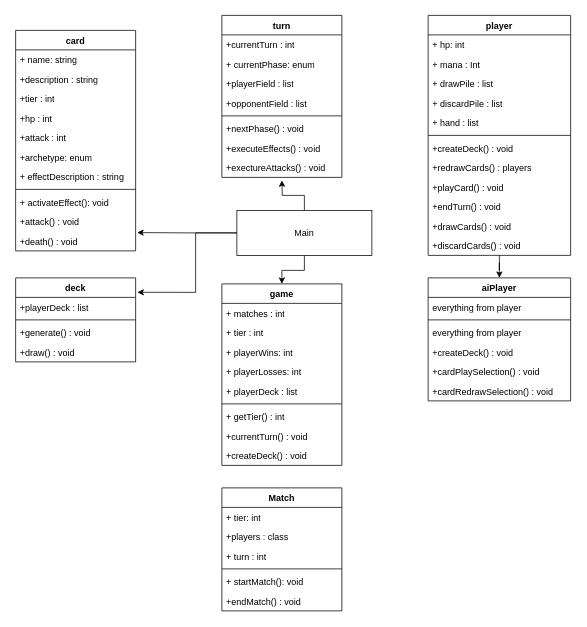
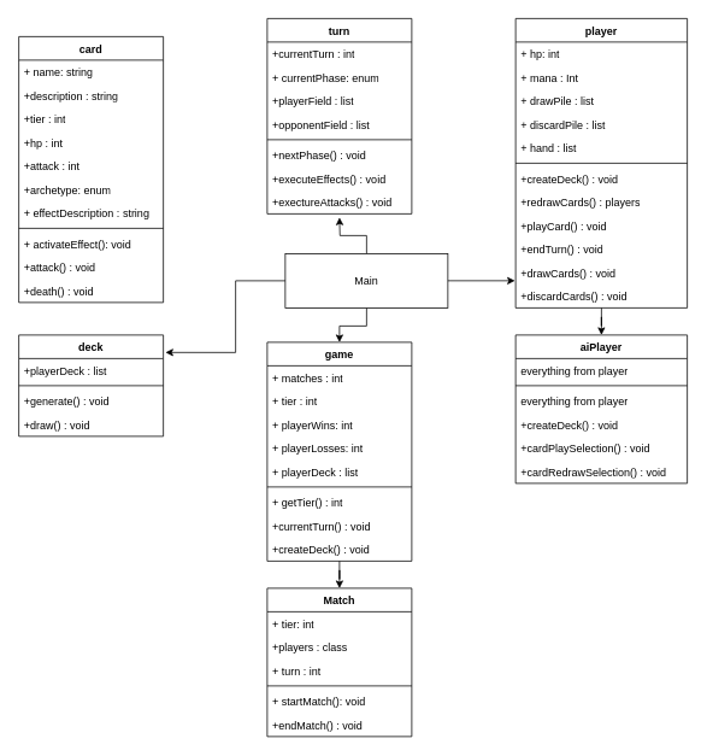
  <mxCell id="0" />
  <mxCell id="1" parent="0" />
  <mxCell id="2" style="edgeStyle=orthogonalEdgeStyle;rounded=0;orthogonalLoop=1;jettySize=auto;html=1;" edge="1" parent="1" source="4"><mxGeometry relative="1" as="geometry"><mxPoint x="375" y="240" as="targetPoint" /></mxGeometry></mxCell>
  <mxCell id="3" style="edgeStyle=orthogonalEdgeStyle;rounded=0;orthogonalLoop=1;jettySize=auto;html=1;entryX=0.5;entryY=0;entryDx=0;entryDy=0;" edge="1" parent="1" source="4" target="46"><mxGeometry relative="1" as="geometry" /></mxCell>
  <mxCell id="4" value="&lt;div&gt;Main&lt;/div&gt;" style="rounded=0;whiteSpace=wrap;html=1;" vertex="1" parent="1"><mxGeometry x="315" y="280" width="180" height="60" as="geometry" /></mxCell>
  <mxCell id="5" value="card" style="swimlane;fontStyle=1;align=center;verticalAlign=top;childLayout=stackLayout;horizontal=1;startSize=26;horizontalStack=0;resizeParent=1;resizeParentMax=0;resizeLast=0;collapsible=1;marginBottom=0;whiteSpace=wrap;html=1;" vertex="1" parent="1"><mxGeometry x="20" y="40" width="160" height="294" as="geometry" /></mxCell>
  <mxCell id="6" value="+ name: string" style="text;strokeColor=none;fillColor=none;align=left;verticalAlign=top;spacingLeft=4;spacingRight=4;overflow=hidden;rotatable=0;points=[[0,0.5],[1,0.5]];portConstraint=eastwest;whiteSpace=wrap;html=1;" vertex="1" parent="5"><mxGeometry y="26" width="160" height="26" as="geometry" /></mxCell>
  <mxCell id="7" value="+description : string" style="text;strokeColor=none;fillColor=none;align=left;verticalAlign=top;spacingLeft=4;spacingRight=4;overflow=hidden;rotatable=0;points=[[0,0.5],[1,0.5]];portConstraint=eastwest;whiteSpace=wrap;html=1;" vertex="1" parent="5"><mxGeometry y="52" width="160" height="26" as="geometry" /></mxCell>
  <mxCell id="8" value="+tier : int" style="text;strokeColor=none;fillColor=none;align=left;verticalAlign=top;spacingLeft=4;spacingRight=4;overflow=hidden;rotatable=0;points=[[0,0.5],[1,0.5]];portConstraint=eastwest;whiteSpace=wrap;html=1;" vertex="1" parent="5"><mxGeometry y="78" width="160" height="26" as="geometry" /></mxCell>
  <mxCell id="9" value="+hp : int" style="text;strokeColor=none;fillColor=none;align=left;verticalAlign=top;spacingLeft=4;spacingRight=4;overflow=hidden;rotatable=0;points=[[0,0.5],[1,0.5]];portConstraint=eastwest;whiteSpace=wrap;html=1;" vertex="1" parent="5"><mxGeometry y="104" width="160" height="26" as="geometry" /></mxCell>
  <mxCell id="10" value="+attack : int" style="text;strokeColor=none;fillColor=none;align=left;verticalAlign=top;spacingLeft=4;spacingRight=4;overflow=hidden;rotatable=0;points=[[0,0.5],[1,0.5]];portConstraint=eastwest;whiteSpace=wrap;html=1;" vertex="1" parent="5"><mxGeometry y="130" width="160" height="26" as="geometry" /></mxCell>
  <mxCell id="11" value="+archetype: enum" style="text;strokeColor=none;fillColor=none;align=left;verticalAlign=top;spacingLeft=4;spacingRight=4;overflow=hidden;rotatable=0;points=[[0,0.5],[1,0.5]];portConstraint=eastwest;whiteSpace=wrap;html=1;" vertex="1" parent="5"><mxGeometry y="156" width="160" height="26" as="geometry" /></mxCell>
  <mxCell id="12" value="+ effectDescription : string" style="text;strokeColor=none;fillColor=none;align=left;verticalAlign=top;spacingLeft=4;spacingRight=4;overflow=hidden;rotatable=0;points=[[0,0.5],[1,0.5]];portConstraint=eastwest;whiteSpace=wrap;html=1;" vertex="1" parent="5"><mxGeometry y="182" width="160" height="26" as="geometry" /></mxCell>
  <mxCell id="13" value="" style="line;strokeWidth=1;fillColor=none;align=left;verticalAlign=middle;spacingTop=-1;spacingLeft=3;spacingRight=3;rotatable=0;labelPosition=right;points=[];portConstraint=eastwest;strokeColor=inherit;" vertex="1" parent="5"><mxGeometry y="208" width="160" height="8" as="geometry" /></mxCell>
  <mxCell id="14" value="+ activateEffect(): void" style="text;strokeColor=none;fillColor=none;align=left;verticalAlign=top;spacingLeft=4;spacingRight=4;overflow=hidden;rotatable=0;points=[[0,0.5],[1,0.5]];portConstraint=eastwest;whiteSpace=wrap;html=1;" vertex="1" parent="5"><mxGeometry y="216" width="160" height="26" as="geometry" /></mxCell>
  <mxCell id="15" value="+attack() : void" style="text;strokeColor=none;fillColor=none;align=left;verticalAlign=top;spacingLeft=4;spacingRight=4;overflow=hidden;rotatable=0;points=[[0,0.5],[1,0.5]];portConstraint=eastwest;whiteSpace=wrap;html=1;" vertex="1" parent="5"><mxGeometry y="242" width="160" height="26" as="geometry" /></mxCell>
  <mxCell id="16" value="+death() : void" style="text;strokeColor=none;fillColor=none;align=left;verticalAlign=top;spacingLeft=4;spacingRight=4;overflow=hidden;rotatable=0;points=[[0,0.5],[1,0.5]];portConstraint=eastwest;whiteSpace=wrap;html=1;" vertex="1" parent="5"><mxGeometry y="268" width="160" height="26" as="geometry" /></mxCell>
  <mxCell id="17" value="turn" style="swimlane;fontStyle=1;align=center;verticalAlign=top;childLayout=stackLayout;horizontal=1;startSize=26;horizontalStack=0;resizeParent=1;resizeParentMax=0;resizeLast=0;collapsible=1;marginBottom=0;whiteSpace=wrap;html=1;" vertex="1" parent="1"><mxGeometry x="295" y="20" width="160" height="216" as="geometry" /></mxCell>
  <mxCell id="18" value="+currentTurn : int" style="text;strokeColor=none;fillColor=none;align=left;verticalAlign=top;spacingLeft=4;spacingRight=4;overflow=hidden;rotatable=0;points=[[0,0.5],[1,0.5]];portConstraint=eastwest;whiteSpace=wrap;html=1;" vertex="1" parent="17"><mxGeometry y="26" width="160" height="26" as="geometry" /></mxCell>
  <mxCell id="19" value="+ currentPhase: enum" style="text;strokeColor=none;fillColor=none;align=left;verticalAlign=top;spacingLeft=4;spacingRight=4;overflow=hidden;rotatable=0;points=[[0,0.5],[1,0.5]];portConstraint=eastwest;whiteSpace=wrap;html=1;" vertex="1" parent="17"><mxGeometry y="52" width="160" height="26" as="geometry" /></mxCell>
  <mxCell id="20" value="+playerField : list" style="text;strokeColor=none;fillColor=none;align=left;verticalAlign=top;spacingLeft=4;spacingRight=4;overflow=hidden;rotatable=0;points=[[0,0.5],[1,0.5]];portConstraint=eastwest;whiteSpace=wrap;html=1;" vertex="1" parent="17"><mxGeometry y="78" width="160" height="26" as="geometry" /></mxCell>
  <mxCell id="21" value="+opponentField : list" style="text;strokeColor=none;fillColor=none;align=left;verticalAlign=top;spacingLeft=4;spacingRight=4;overflow=hidden;rotatable=0;points=[[0,0.5],[1,0.5]];portConstraint=eastwest;whiteSpace=wrap;html=1;" vertex="1" parent="17"><mxGeometry y="104" width="160" height="26" as="geometry" /></mxCell>
  <mxCell id="22" value="" style="line;strokeWidth=1;fillColor=none;align=left;verticalAlign=middle;spacingTop=-1;spacingLeft=3;spacingRight=3;rotatable=0;labelPosition=right;points=[];portConstraint=eastwest;strokeColor=inherit;" vertex="1" parent="17"><mxGeometry y="130" width="160" height="8" as="geometry" /></mxCell>
  <mxCell id="23" value="+nextPhase() : void" style="text;strokeColor=none;fillColor=none;align=left;verticalAlign=top;spacingLeft=4;spacingRight=4;overflow=hidden;rotatable=0;points=[[0,0.5],[1,0.5]];portConstraint=eastwest;whiteSpace=wrap;html=1;" vertex="1" parent="17"><mxGeometry y="138" width="160" height="26" as="geometry" /></mxCell>
  <mxCell id="24" value="+executeEffects() : void" style="text;strokeColor=none;fillColor=none;align=left;verticalAlign=top;spacingLeft=4;spacingRight=4;overflow=hidden;rotatable=0;points=[[0,0.5],[1,0.5]];portConstraint=eastwest;whiteSpace=wrap;html=1;" vertex="1" parent="17"><mxGeometry y="164" width="160" height="26" as="geometry" /></mxCell>
  <mxCell id="25" value="+exectureAttacks() : void" style="text;strokeColor=none;fillColor=none;align=left;verticalAlign=top;spacingLeft=4;spacingRight=4;overflow=hidden;rotatable=0;points=[[0,0.5],[1,0.5]];portConstraint=eastwest;whiteSpace=wrap;html=1;" vertex="1" parent="17"><mxGeometry y="190" width="160" height="26" as="geometry" /></mxCell>
  <mxCell id="26" style="edgeStyle=orthogonalEdgeStyle;rounded=0;orthogonalLoop=1;jettySize=auto;html=1;entryX=0.5;entryY=0;entryDx=0;entryDy=0;" edge="1" parent="1" source="27" target="63"><mxGeometry relative="1" as="geometry" /></mxCell>
  <mxCell id="27" value="player" style="swimlane;fontStyle=1;align=center;verticalAlign=top;childLayout=stackLayout;horizontal=1;startSize=26;horizontalStack=0;resizeParent=1;resizeParentMax=0;resizeLast=0;collapsible=1;marginBottom=0;whiteSpace=wrap;html=1;" vertex="1" parent="1"><mxGeometry x="570" y="20" width="190" height="320" as="geometry" /></mxCell>
  <mxCell id="28" value="+ hp: int" style="text;strokeColor=none;fillColor=none;align=left;verticalAlign=top;spacingLeft=4;spacingRight=4;overflow=hidden;rotatable=0;points=[[0,0.5],[1,0.5]];portConstraint=eastwest;whiteSpace=wrap;html=1;" vertex="1" parent="27"><mxGeometry y="26" width="190" height="26" as="geometry" /></mxCell>
  <mxCell id="29" value="+ mana : Int" style="text;strokeColor=none;fillColor=none;align=left;verticalAlign=top;spacingLeft=4;spacingRight=4;overflow=hidden;rotatable=0;points=[[0,0.5],[1,0.5]];portConstraint=eastwest;whiteSpace=wrap;html=1;" vertex="1" parent="27"><mxGeometry y="52" width="190" height="26" as="geometry" /></mxCell>
  <mxCell id="30" value="+ drawPile : list" style="text;strokeColor=none;fillColor=none;align=left;verticalAlign=top;spacingLeft=4;spacingRight=4;overflow=hidden;rotatable=0;points=[[0,0.5],[1,0.5]];portConstraint=eastwest;whiteSpace=wrap;html=1;" vertex="1" parent="27"><mxGeometry y="78" width="190" height="26" as="geometry" /></mxCell>
  <mxCell id="31" value="+ discardPile : list" style="text;strokeColor=none;fillColor=none;align=left;verticalAlign=top;spacingLeft=4;spacingRight=4;overflow=hidden;rotatable=0;points=[[0,0.5],[1,0.5]];portConstraint=eastwest;whiteSpace=wrap;html=1;" vertex="1" parent="27"><mxGeometry y="104" width="190" height="26" as="geometry" /></mxCell>
  <mxCell id="32" value="+ hand : list" style="text;strokeColor=none;fillColor=none;align=left;verticalAlign=top;spacingLeft=4;spacingRight=4;overflow=hidden;rotatable=0;points=[[0,0.5],[1,0.5]];portConstraint=eastwest;whiteSpace=wrap;html=1;" vertex="1" parent="27"><mxGeometry y="130" width="190" height="26" as="geometry" /></mxCell>
  <mxCell id="33" value="" style="line;strokeWidth=1;fillColor=none;align=left;verticalAlign=middle;spacingTop=-1;spacingLeft=3;spacingRight=3;rotatable=0;labelPosition=right;points=[];portConstraint=eastwest;strokeColor=inherit;" vertex="1" parent="27"><mxGeometry y="156" width="190" height="8" as="geometry" /></mxCell>
  <mxCell id="34" value="+createDeck() : void" style="text;strokeColor=none;fillColor=none;align=left;verticalAlign=top;spacingLeft=4;spacingRight=4;overflow=hidden;rotatable=0;points=[[0,0.5],[1,0.5]];portConstraint=eastwest;whiteSpace=wrap;html=1;" vertex="1" parent="27"><mxGeometry y="164" width="190" height="26" as="geometry" /></mxCell>
  <mxCell id="35" value="+redrawCards() : players" style="text;strokeColor=none;fillColor=none;align=left;verticalAlign=top;spacingLeft=4;spacingRight=4;overflow=hidden;rotatable=0;points=[[0,0.5],[1,0.5]];portConstraint=eastwest;whiteSpace=wrap;html=1;" vertex="1" parent="27"><mxGeometry y="190" width="190" height="26" as="geometry" /></mxCell>
  <mxCell id="36" value="+playCard() : void" style="text;strokeColor=none;fillColor=none;align=left;verticalAlign=top;spacingLeft=4;spacingRight=4;overflow=hidden;rotatable=0;points=[[0,0.5],[1,0.5]];portConstraint=eastwest;whiteSpace=wrap;html=1;" vertex="1" parent="27"><mxGeometry y="216" width="190" height="26" as="geometry" /></mxCell>
  <mxCell id="37" value="+endTurn() : void" style="text;strokeColor=none;fillColor=none;align=left;verticalAlign=top;spacingLeft=4;spacingRight=4;overflow=hidden;rotatable=0;points=[[0,0.5],[1,0.5]];portConstraint=eastwest;whiteSpace=wrap;html=1;" vertex="1" parent="27"><mxGeometry y="242" width="190" height="26" as="geometry" /></mxCell>
  <mxCell id="38" value="+drawCards() : void" style="text;strokeColor=none;fillColor=none;align=left;verticalAlign=top;spacingLeft=4;spacingRight=4;overflow=hidden;rotatable=0;points=[[0,0.5],[1,0.5]];portConstraint=eastwest;whiteSpace=wrap;html=1;" vertex="1" parent="27"><mxGeometry y="268" width="190" height="26" as="geometry" /></mxCell>
  <mxCell id="39" value="+discardCards() : void" style="text;strokeColor=none;fillColor=none;align=left;verticalAlign=top;spacingLeft=4;spacingRight=4;overflow=hidden;rotatable=0;points=[[0,0.5],[1,0.5]];portConstraint=eastwest;whiteSpace=wrap;html=1;" vertex="1" parent="27"><mxGeometry y="294" width="190" height="26" as="geometry" /></mxCell>
  <mxCell id="40" value="deck" style="swimlane;fontStyle=1;align=center;verticalAlign=top;childLayout=stackLayout;horizontal=1;startSize=26;horizontalStack=0;resizeParent=1;resizeParentMax=0;resizeLast=0;collapsible=1;marginBottom=0;whiteSpace=wrap;html=1;" vertex="1" parent="1"><mxGeometry x="20" y="370" width="160" height="112" as="geometry" /></mxCell>
  <mxCell id="41" value="+playerDeck : list" style="text;strokeColor=none;fillColor=none;align=left;verticalAlign=top;spacingLeft=4;spacingRight=4;overflow=hidden;rotatable=0;points=[[0,0.5],[1,0.5]];portConstraint=eastwest;whiteSpace=wrap;html=1;" vertex="1" parent="40"><mxGeometry y="26" width="160" height="26" as="geometry" /></mxCell>
  <mxCell id="42" value="" style="line;strokeWidth=1;fillColor=none;align=left;verticalAlign=middle;spacingTop=-1;spacingLeft=3;spacingRight=3;rotatable=0;labelPosition=right;points=[];portConstraint=eastwest;strokeColor=inherit;" vertex="1" parent="40"><mxGeometry y="52" width="160" height="8" as="geometry" /></mxCell>
  <mxCell id="43" value="+generate() : void" style="text;strokeColor=none;fillColor=none;align=left;verticalAlign=top;spacingLeft=4;spacingRight=4;overflow=hidden;rotatable=0;points=[[0,0.5],[1,0.5]];portConstraint=eastwest;whiteSpace=wrap;html=1;" vertex="1" parent="40"><mxGeometry y="60" width="160" height="26" as="geometry" /></mxCell>
  <mxCell id="44" value="+draw() : void" style="text;strokeColor=none;fillColor=none;align=left;verticalAlign=top;spacingLeft=4;spacingRight=4;overflow=hidden;rotatable=0;points=[[0,0.5],[1,0.5]];portConstraint=eastwest;whiteSpace=wrap;html=1;" vertex="1" parent="40"><mxGeometry y="86" width="160" height="26" as="geometry" /></mxCell>
+ <mxCell id="45" style="edgeStyle=orthogonalEdgeStyle;rounded=0;orthogonalLoop=1;jettySize=auto;html=1;entryX=0.5;entryY=0;entryDx=0;entryDy=0;" edge="1" parent="1" source="46" target="56"><mxGeometry relative="1" as="geometry" /></mxCell>
  <mxCell id="46" value="game" style="swimlane;fontStyle=1;align=center;verticalAlign=top;childLayout=stackLayout;horizontal=1;startSize=26;horizontalStack=0;resizeParent=1;resizeParentMax=0;resizeLast=0;collapsible=1;marginBottom=0;whiteSpace=wrap;html=1;" vertex="1" parent="1"><mxGeometry x="295" y="378" width="160" height="242" as="geometry" /></mxCell>
  <mxCell id="47" value="+ matches : int" style="text;strokeColor=none;fillColor=none;align=left;verticalAlign=top;spacingLeft=4;spacingRight=4;overflow=hidden;rotatable=0;points=[[0,0.5],[1,0.5]];portConstraint=eastwest;whiteSpace=wrap;html=1;" vertex="1" parent="46"><mxGeometry y="26" width="160" height="26" as="geometry" /></mxCell>
  <mxCell id="48" value="+ tier : int" style="text;strokeColor=none;fillColor=none;align=left;verticalAlign=top;spacingLeft=4;spacingRight=4;overflow=hidden;rotatable=0;points=[[0,0.5],[1,0.5]];portConstraint=eastwest;whiteSpace=wrap;html=1;" vertex="1" parent="46"><mxGeometry y="52" width="160" height="26" as="geometry" /></mxCell>
  <mxCell id="49" value="+ playerWins: int" style="text;strokeColor=none;fillColor=none;align=left;verticalAlign=top;spacingLeft=4;spacingRight=4;overflow=hidden;rotatable=0;points=[[0,0.5],[1,0.5]];portConstraint=eastwest;whiteSpace=wrap;html=1;" vertex="1" parent="46"><mxGeometry y="78" width="160" height="26" as="geometry" /></mxCell>
  <mxCell id="50" value="+ playerLosses: int" style="text;strokeColor=none;fillColor=none;align=left;verticalAlign=top;spacingLeft=4;spacingRight=4;overflow=hidden;rotatable=0;points=[[0,0.5],[1,0.5]];portConstraint=eastwest;whiteSpace=wrap;html=1;" vertex="1" parent="46"><mxGeometry y="104" width="160" height="26" as="geometry" /></mxCell>
  <mxCell id="51" value="+ playerDeck : list" style="text;strokeColor=none;fillColor=none;align=left;verticalAlign=top;spacingLeft=4;spacingRight=4;overflow=hidden;rotatable=0;points=[[0,0.5],[1,0.5]];portConstraint=eastwest;whiteSpace=wrap;html=1;" vertex="1" parent="46"><mxGeometry y="130" width="160" height="26" as="geometry" /></mxCell>
  <mxCell id="52" value="" style="line;strokeWidth=1;fillColor=none;align=left;verticalAlign=middle;spacingTop=-1;spacingLeft=3;spacingRight=3;rotatable=0;labelPosition=right;points=[];portConstraint=eastwest;strokeColor=inherit;" vertex="1" parent="46"><mxGeometry y="156" width="160" height="8" as="geometry" /></mxCell>
  <mxCell id="53" value="+ getTier() : int" style="text;strokeColor=none;fillColor=none;align=left;verticalAlign=top;spacingLeft=4;spacingRight=4;overflow=hidden;rotatable=0;points=[[0,0.5],[1,0.5]];portConstraint=eastwest;whiteSpace=wrap;html=1;" vertex="1" parent="46"><mxGeometry y="164" width="160" height="26" as="geometry" /></mxCell>
  <mxCell id="54" value="+currentTurn() : void" style="text;strokeColor=none;fillColor=none;align=left;verticalAlign=top;spacingLeft=4;spacingRight=4;overflow=hidden;rotatable=0;points=[[0,0.5],[1,0.5]];portConstraint=eastwest;whiteSpace=wrap;html=1;" vertex="1" parent="46"><mxGeometry y="190" width="160" height="26" as="geometry" /></mxCell>
  <mxCell id="55" value="+createDeck() : void" style="text;strokeColor=none;fillColor=none;align=left;verticalAlign=top;spacingLeft=4;spacingRight=4;overflow=hidden;rotatable=0;points=[[0,0.5],[1,0.5]];portConstraint=eastwest;whiteSpace=wrap;html=1;" vertex="1" parent="46"><mxGeometry y="216" width="160" height="26" as="geometry" /></mxCell>
  <mxCell id="56" value="Match" style="swimlane;fontStyle=1;align=center;verticalAlign=top;childLayout=stackLayout;horizontal=1;startSize=26;horizontalStack=0;resizeParent=1;resizeParentMax=0;resizeLast=0;collapsible=1;marginBottom=0;whiteSpace=wrap;html=1;" vertex="1" parent="1"><mxGeometry x="295" y="650" width="160" height="164" as="geometry" /></mxCell>
  <mxCell id="57" value="+ tier: int" style="text;strokeColor=none;fillColor=none;align=left;verticalAlign=top;spacingLeft=4;spacingRight=4;overflow=hidden;rotatable=0;points=[[0,0.5],[1,0.5]];portConstraint=eastwest;whiteSpace=wrap;html=1;" vertex="1" parent="56"><mxGeometry y="26" width="160" height="26" as="geometry" /></mxCell>
  <mxCell id="58" value="+players : class" style="text;strokeColor=none;fillColor=none;align=left;verticalAlign=top;spacingLeft=4;spacingRight=4;overflow=hidden;rotatable=0;points=[[0,0.5],[1,0.5]];portConstraint=eastwest;whiteSpace=wrap;html=1;" vertex="1" parent="56"><mxGeometry y="52" width="160" height="26" as="geometry" /></mxCell>
  <mxCell id="59" value="+ turn : int" style="text;strokeColor=none;fillColor=none;align=left;verticalAlign=top;spacingLeft=4;spacingRight=4;overflow=hidden;rotatable=0;points=[[0,0.5],[1,0.5]];portConstraint=eastwest;whiteSpace=wrap;html=1;" vertex="1" parent="56"><mxGeometry y="78" width="160" height="26" as="geometry" /></mxCell>
  <mxCell id="60" value="" style="line;strokeWidth=1;fillColor=none;align=left;verticalAlign=middle;spacingTop=-1;spacingLeft=3;spacingRight=3;rotatable=0;labelPosition=right;points=[];portConstraint=eastwest;strokeColor=inherit;" vertex="1" parent="56"><mxGeometry y="104" width="160" height="8" as="geometry" /></mxCell>
  <mxCell id="61" value="+ startMatch(): void" style="text;strokeColor=none;fillColor=none;align=left;verticalAlign=top;spacingLeft=4;spacingRight=4;overflow=hidden;rotatable=0;points=[[0,0.5],[1,0.5]];portConstraint=eastwest;whiteSpace=wrap;html=1;" vertex="1" parent="56"><mxGeometry y="112" width="160" height="26" as="geometry" /></mxCell>
  <mxCell id="62" value="+endMatch() : void" style="text;strokeColor=none;fillColor=none;align=left;verticalAlign=top;spacingLeft=4;spacingRight=4;overflow=hidden;rotatable=0;points=[[0,0.5],[1,0.5]];portConstraint=eastwest;whiteSpace=wrap;html=1;" vertex="1" parent="56"><mxGeometry y="138" width="160" height="26" as="geometry" /></mxCell>
  <mxCell id="63" value="aiPlayer" style="swimlane;fontStyle=1;align=center;verticalAlign=top;childLayout=stackLayout;horizontal=1;startSize=26;horizontalStack=0;resizeParent=1;resizeParentMax=0;resizeLast=0;collapsible=1;marginBottom=0;whiteSpace=wrap;html=1;" vertex="1" parent="1"><mxGeometry x="570" y="370" width="190" height="164" as="geometry" /></mxCell>
  <mxCell id="64" value="everything from player" style="text;strokeColor=none;fillColor=none;align=left;verticalAlign=top;spacingLeft=4;spacingRight=4;overflow=hidden;rotatable=0;points=[[0,0.5],[1,0.5]];portConstraint=eastwest;whiteSpace=wrap;html=1;" vertex="1" parent="63"><mxGeometry y="26" width="190" height="26" as="geometry" /></mxCell>
  <mxCell id="65" value="" style="line;strokeWidth=1;fillColor=none;align=left;verticalAlign=middle;spacingTop=-1;spacingLeft=3;spacingRight=3;rotatable=0;labelPosition=right;points=[];portConstraint=eastwest;strokeColor=inherit;" vertex="1" parent="63"><mxGeometry y="52" width="190" height="8" as="geometry" /></mxCell>
  <mxCell id="66" value="everything from player" style="text;strokeColor=none;fillColor=none;align=left;verticalAlign=top;spacingLeft=4;spacingRight=4;overflow=hidden;rotatable=0;points=[[0,0.5],[1,0.5]];portConstraint=eastwest;whiteSpace=wrap;html=1;" vertex="1" parent="63"><mxGeometry y="60" width="190" height="26" as="geometry" /></mxCell>
  <mxCell id="67" value="+createDeck() : void" style="text;strokeColor=none;fillColor=none;align=left;verticalAlign=top;spacingLeft=4;spacingRight=4;overflow=hidden;rotatable=0;points=[[0,0.5],[1,0.5]];portConstraint=eastwest;whiteSpace=wrap;html=1;" vertex="1" parent="63"><mxGeometry y="86" width="190" height="26" as="geometry" /></mxCell>
  <mxCell id="68" value="+cardPlaySelection() : void" style="text;strokeColor=none;fillColor=none;align=left;verticalAlign=top;spacingLeft=4;spacingRight=4;overflow=hidden;rotatable=0;points=[[0,0.5],[1,0.5]];portConstraint=eastwest;whiteSpace=wrap;html=1;" vertex="1" parent="63"><mxGeometry y="112" width="190" height="26" as="geometry" /></mxCell>
  <mxCell id="69" value="+cardRedrawSelection() : void" style="text;strokeColor=none;fillColor=none;align=left;verticalAlign=top;spacingLeft=4;spacingRight=4;overflow=hidden;rotatable=0;points=[[0,0.5],[1,0.5]];portConstraint=eastwest;whiteSpace=wrap;html=1;" vertex="1" parent="63"><mxGeometry y="138" width="190" height="26" as="geometry" /></mxCell>
- <mxCell id="70" style="edgeStyle=orthogonalEdgeStyle;rounded=0;orthogonalLoop=1;jettySize=auto;html=1;entryX=1.013;entryY=0.062;entryDx=0;entryDy=0;entryPerimeter=0;" edge="1" parent="1" source="4" target="16"><mxGeometry relative="1" as="geometry" /></mxCell>
+ <mxCell id="71" style="edgeStyle=orthogonalEdgeStyle;rounded=0;orthogonalLoop=1;jettySize=auto;html=1;entryX=-0.004;entryY=-0.155;entryDx=0;entryDy=0;entryPerimeter=0;" edge="1" parent="1" source="4" target="39"><mxGeometry relative="1" as="geometry" /></mxCell>
  <mxCell id="72" style="edgeStyle=orthogonalEdgeStyle;rounded=0;orthogonalLoop=1;jettySize=auto;html=1;entryX=1.015;entryY=-0.259;entryDx=0;entryDy=0;entryPerimeter=0;" edge="1" parent="1" source="4" target="41"><mxGeometry relative="1" as="geometry"><Array as="points"><mxPoint x="260" y="310" /><mxPoint x="260" y="389" /></Array></mxGeometry></mxCell>
